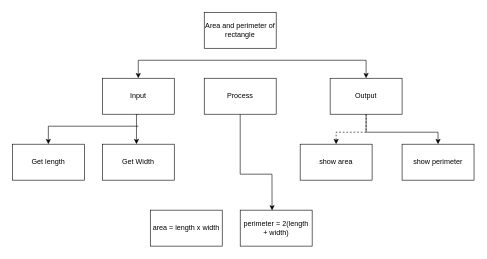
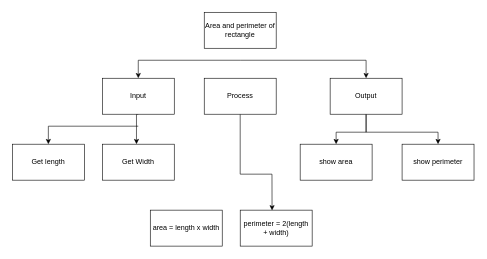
  <mxCell id="0" />
  <mxCell id="1" parent="0" />
  <mxCell id="2" style="rounded=0;html=1;exitX=0.5;exitY=1;exitDx=0;exitDy=0;entryX=0.443;entryY=0.007;entryDx=0;entryDy=0;entryPerimeter=0;" edge="1" parent="1" source="3" target="17"><mxGeometry relative="1" as="geometry"><mxPoint x="480" y="290" as="targetPoint" /><Array as="points"><mxPoint x="400" y="290" /><mxPoint x="453" y="290" /></Array></mxGeometry></mxCell>
  <mxCell id="3" value="Process" style="rounded=0;whiteSpace=wrap;html=1;" vertex="1" parent="1"><mxGeometry x="340" y="130" width="120" height="60" as="geometry" /></mxCell>
  <mxCell id="4" style="edgeStyle=none;rounded=0;html=1;entryX=0.5;entryY=0;entryDx=0;entryDy=0;" edge="1" parent="1" source="6" target="13"><mxGeometry relative="1" as="geometry"><Array as="points"><mxPoint x="610" y="220" /><mxPoint x="730" y="220" /></Array></mxGeometry></mxCell>
- <mxCell id="5" style="edgeStyle=none;rounded=0;html=1;entryX=0.5;entryY=0;entryDx=0;entryDy=0;dashed=1;" edge="1" parent="1" source="6" target="14"><mxGeometry relative="1" as="geometry"><Array as="points"><mxPoint x="610" y="220" /><mxPoint x="560" y="220" /></Array></mxGeometry></mxCell>
+ <mxCell id="5" style="edgeStyle=none;rounded=0;html=1;entryX=0.5;entryY=0;entryDx=0;entryDy=0;" edge="1" parent="1" source="6" target="14"><mxGeometry relative="1" as="geometry"><Array as="points"><mxPoint x="610" y="220" /><mxPoint x="560" y="220" /></Array></mxGeometry></mxCell>
  <mxCell id="6" value="Output" style="rounded=0;whiteSpace=wrap;html=1;" vertex="1" parent="1"><mxGeometry x="550" y="130" width="120" height="60" as="geometry" /></mxCell>
  <mxCell id="7" style="edgeStyle=elbowEdgeStyle;rounded=0;html=1;exitX=0.5;exitY=1;exitDx=0;exitDy=0;" edge="1" parent="1" source="9"><mxGeometry relative="1" as="geometry"><mxPoint x="227" y="240" as="targetPoint" /><Array as="points"><mxPoint x="227" y="220" /></Array></mxGeometry></mxCell>
  <mxCell id="8" style="edgeStyle=elbowEdgeStyle;rounded=0;html=1;entryX=0.5;entryY=0;entryDx=0;entryDy=0;" edge="1" parent="1" target="16"><mxGeometry relative="1" as="geometry"><mxPoint x="230" y="210" as="sourcePoint" /><Array as="points"><mxPoint x="80" y="220" /><mxPoint x="80" y="180" /></Array></mxGeometry></mxCell>
  <mxCell id="9" value="Input" style="rounded=0;whiteSpace=wrap;html=1;" vertex="1" parent="1"><mxGeometry x="170" y="130" width="120" height="60" as="geometry" /></mxCell>
  <mxCell id="10" style="edgeStyle=elbowEdgeStyle;html=1;entryX=0.5;entryY=0;entryDx=0;entryDy=0;rounded=0;" edge="1" parent="1" target="9"><mxGeometry relative="1" as="geometry"><mxPoint x="400" y="100" as="sourcePoint" /><Array as="points"><mxPoint x="230" y="110" /><mxPoint x="190" y="90" /><mxPoint x="190" y="50" /></Array></mxGeometry></mxCell>
  <mxCell id="11" style="edgeStyle=elbowEdgeStyle;rounded=0;html=1;entryX=0.5;entryY=0;entryDx=0;entryDy=0;" edge="1" parent="1" target="6"><mxGeometry relative="1" as="geometry"><mxPoint x="400" y="100" as="sourcePoint" /><Array as="points"><mxPoint x="610" y="90" /></Array></mxGeometry></mxCell>
  <mxCell id="12" value="Area and perimeter of rectangle" style="rounded=0;whiteSpace=wrap;html=1;" vertex="1" parent="1"><mxGeometry x="340" y="20" width="120" height="60" as="geometry" /></mxCell>
  <mxCell id="13" value="show perimeter" style="rounded=0;whiteSpace=wrap;html=1;" vertex="1" parent="1"><mxGeometry x="670" y="240" width="120" height="60" as="geometry" /></mxCell>
  <mxCell id="14" value="show area" style="rounded=0;whiteSpace=wrap;html=1;" vertex="1" parent="1"><mxGeometry x="500" y="240" width="120" height="60" as="geometry" /></mxCell>
  <mxCell id="15" value="Get Width" style="rounded=0;whiteSpace=wrap;html=1;" vertex="1" parent="1"><mxGeometry x="170" y="240" width="120" height="60" as="geometry" /></mxCell>
  <mxCell id="16" value="Get length" style="rounded=0;whiteSpace=wrap;html=1;" vertex="1" parent="1"><mxGeometry x="20" y="240" width="120" height="60" as="geometry" /></mxCell>
  <mxCell id="17" value="perimeter = 2(length + width)" style="rounded=0;whiteSpace=wrap;html=1;" vertex="1" parent="1"><mxGeometry x="400" y="350" width="120" height="60" as="geometry" /></mxCell>
  <mxCell id="18" value="area = length x width" style="rounded=0;whiteSpace=wrap;html=1;" vertex="1" parent="1"><mxGeometry x="250" y="350" width="120" height="60" as="geometry" /></mxCell>
